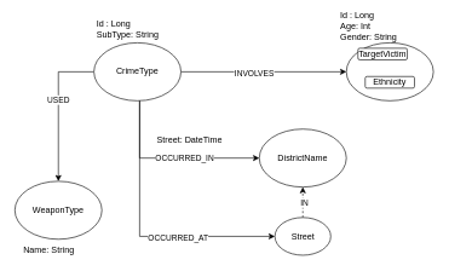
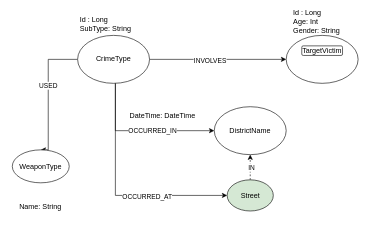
  <mxCell id="0" />
  <mxCell id="1" parent="0" />
  <mxCell id="2" style="edgeStyle=orthogonalEdgeStyle;rounded=0;orthogonalLoop=1;jettySize=auto;html=1;entryX=0;entryY=0.5;entryDx=0;entryDy=0;" edge="1" parent="1" source="10" target="12"><mxGeometry relative="1" as="geometry" /></mxCell>
  <mxCell id="3" value="INVOLVES" style="edgeLabel;html=1;align=center;verticalAlign=middle;resizable=0;points=[];" vertex="1" connectable="0" parent="2"><mxGeometry x="-0.124" y="-1" relative="1" as="geometry"><mxPoint as="offset" /></mxGeometry></mxCell>
  <mxCell id="4" style="edgeStyle=orthogonalEdgeStyle;rounded=0;orthogonalLoop=1;jettySize=auto;html=1;entryX=0;entryY=0.5;entryDx=0;entryDy=0;" edge="1" parent="1" source="10" target="16"><mxGeometry relative="1" as="geometry"><Array as="points"><mxPoint x="192" y="217" /></Array></mxGeometry></mxCell>
  <mxCell id="5" value="OCCURRED_IN" style="edgeLabel;html=1;align=center;verticalAlign=middle;resizable=0;points=[];" vertex="1" connectable="0" parent="4"><mxGeometry x="0.153" relative="1" as="geometry"><mxPoint as="offset" /></mxGeometry></mxCell>
  <mxCell id="6" style="edgeStyle=orthogonalEdgeStyle;rounded=0;orthogonalLoop=1;jettySize=auto;html=1;entryX=0;entryY=0.5;entryDx=0;entryDy=0;" edge="1" parent="1" source="10" target="19"><mxGeometry relative="1" as="geometry"><Array as="points"><mxPoint x="192" y="325" /></Array></mxGeometry></mxCell>
  <mxCell id="7" value="OCCURRED_AT" style="edgeLabel;html=1;align=center;verticalAlign=middle;resizable=0;points=[];" vertex="1" connectable="0" parent="6"><mxGeometry x="0.284" y="-1" relative="1" as="geometry"><mxPoint as="offset" /></mxGeometry></mxCell>
  <mxCell id="8" style="edgeStyle=orthogonalEdgeStyle;rounded=0;orthogonalLoop=1;jettySize=auto;html=1;entryX=0.5;entryY=0;entryDx=0;entryDy=0;" edge="1" parent="1" source="10" target="21"><mxGeometry relative="1" as="geometry"><Array as="points"><mxPoint x="80" y="98" /></Array></mxGeometry></mxCell>
  <mxCell id="9" value="USED" style="edgeLabel;html=1;align=center;verticalAlign=middle;resizable=0;points=[];" vertex="1" connectable="0" parent="8"><mxGeometry x="-0.135" y="-1" relative="1" as="geometry"><mxPoint as="offset" /></mxGeometry></mxCell>
  <mxCell id="10" value="CrimeType" style="ellipse;whiteSpace=wrap;html=1;" vertex="1" parent="1"><mxGeometry x="129" y="58" width="120" height="80" as="geometry" /></mxCell>
  <mxCell id="11" value="Id : Long&lt;div&gt;SubType: String&lt;/div&gt;" style="text;html=1;align=left;verticalAlign=middle;whiteSpace=wrap;rounded=0;" vertex="1" parent="1"><mxGeometry x="131" y="24" width="101" height="30" as="geometry" /></mxCell>
  <mxCell id="12" value="" style="ellipse;whiteSpace=wrap;html=1;" vertex="1" parent="1"><mxGeometry x="477" y="58" width="120" height="80" as="geometry" /></mxCell>
- <mxCell id="13" value="TargetVictim" style="rounded=1;whiteSpace=wrap;html=1;" vertex="1" parent="1"><mxGeometry x="493" y="65.5" width="68" height="16" as="geometry" /></mxCell>
- <mxCell id="14" value="Ethnicity" style="rounded=1;whiteSpace=wrap;html=1;" vertex="1" parent="1"><mxGeometry x="503" y="104.5" width="68" height="16" as="geometry" /></mxCell>
- <mxCell id="15" value="Id : Long&lt;div&gt;Age: Int&lt;/div&gt;&lt;div&gt;Gender: String&lt;/div&gt;" style="text;html=1;align=left;verticalAlign=middle;whiteSpace=wrap;rounded=0;" vertex="1" parent="1"><mxGeometry x="466.5" y="20" width="101" height="30" as="geometry" /></mxCell>
+ <mxCell id="13" value="TargetVictim" style="rounded=1;whiteSpace=wrap;html=1;" vertex="1" parent="1"><mxGeometry x="503" y="75.5" width="68" height="16" as="geometry" /></mxCell>
+ <mxCell id="15" value="Id : Long&lt;div&gt;Age: Int&lt;/div&gt;&lt;div&gt;Gender: String&lt;/div&gt;" style="text;html=1;align=left;verticalAlign=middle;whiteSpace=wrap;rounded=0;" vertex="1" parent="1"><mxGeometry x="486.5" y="20" width="101" height="30" as="geometry" /></mxCell>
  <mxCell id="16" value="DistrictName" style="ellipse;whiteSpace=wrap;html=1;" vertex="1" parent="1"><mxGeometry x="357" y="177" width="120" height="80" as="geometry" /></mxCell>
  <mxCell id="17" style="edgeStyle=orthogonalEdgeStyle;rounded=0;orthogonalLoop=1;jettySize=auto;html=1;entryX=0.5;entryY=1;entryDx=0;entryDy=0;dashed=1;" edge="1" parent="1" source="19" target="16"><mxGeometry relative="1" as="geometry" /></mxCell>
  <mxCell id="18" value="IN" style="edgeLabel;html=1;align=center;verticalAlign=middle;resizable=0;points=[];" vertex="1" connectable="0" parent="17"><mxGeometry x="-0.013" y="-1" relative="1" as="geometry"><mxPoint as="offset" /></mxGeometry></mxCell>
- <mxCell id="19" value="Street" style="ellipse;whiteSpace=wrap;html=1;" vertex="1" parent="1"><mxGeometry x="378.5" y="299" width="77" height="52" as="geometry" /></mxCell>
- <mxCell id="20" value="Street: DateTime" style="text;html=1;align=left;verticalAlign=middle;whiteSpace=wrap;rounded=0;" vertex="1" parent="1"><mxGeometry x="214" y="177" width="124" height="30" as="geometry" /></mxCell>
- <mxCell id="21" value="WeaponType" style="ellipse;whiteSpace=wrap;html=1;" vertex="1" parent="1"><mxGeometry x="20" y="249" width="120" height="80" as="geometry" /></mxCell>
+ <mxCell id="19" value="Street" style="ellipse;whiteSpace=wrap;html=1;fillColor=#d5e8d4;" vertex="1" parent="1"><mxGeometry x="378.5" y="299" width="77" height="52" as="geometry" /></mxCell>
+ <mxCell id="20" value="DateTime: DateTime" style="text;html=1;align=left;verticalAlign=middle;whiteSpace=wrap;rounded=0;" vertex="1" parent="1"><mxGeometry x="214" y="177" width="124" height="30" as="geometry" /></mxCell>
+ <mxCell id="21" value="WeaponType" style="ellipse;whiteSpace=wrap;html=1;" vertex="1" parent="1"><mxGeometry x="20" y="249" width="95" height="55" as="geometry" /></mxCell>
  <mxCell id="22" value="Name: String" style="text;html=1;align=left;verticalAlign=middle;whiteSpace=wrap;rounded=0;" vertex="1" parent="1"><mxGeometry x="30" y="329" width="101" height="30" as="geometry" /></mxCell>
